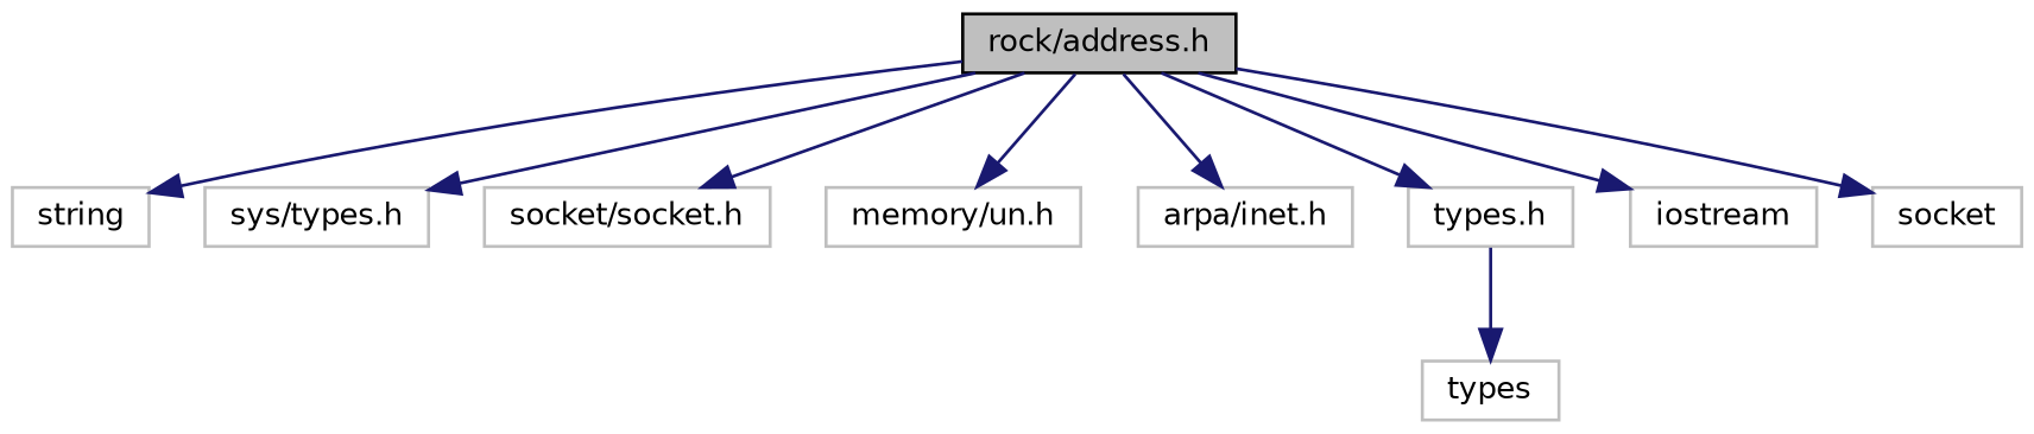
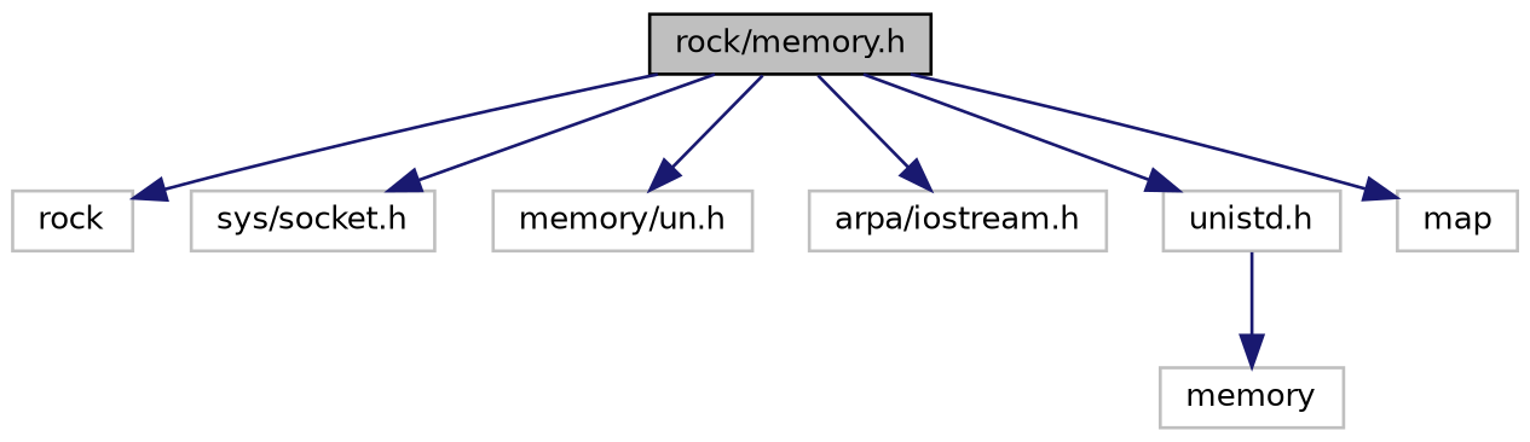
  digraph {
    node [color=grey75 fillcolor=white fontname=Helvetica fontsize=10 shape=record style=filled]
    edge [color=midnightblue fontname=Helvetica fontsize=10 labelfontname=Helvetica labelfontsize=10 style=solid]
-   n1 [color=black fillcolor=grey75 fontcolor=black height=0.2 label="rock/address.h" width=0.4]
-   n2 [height=0.2 label=string width=0.4]
-   n3 [height=0.2 label="sys/types.h" width=0.4]
-   n4 [height=0.2 label="socket/socket.h" width=0.4]
+   n1 [color=black fillcolor=grey75 fontcolor=black height=0.2 label="rock/memory.h" width=0.4]
+   n2 [height=0.2 label=rock width=0.4]
+   n4 [height=0.2 label="sys/socket.h" width=0.4]
    n5 [height=0.2 label="memory/un.h" width=0.4]
-   n6 [height=0.2 label="arpa/inet.h" width=0.4]
-   n7 [height=0.2 label="types.h" width=0.4]
-   n8 [height=0.2 label=iostream width=0.4]
-   n9 [height=0.2 label=socket width=0.4]
-   n10 [height=0.2 label=types width=0.4]
+   n6 [height=0.2 label="arpa/iostream.h" width=0.4]
+   n7 [height=0.2 label="unistd.h" width=0.4]
+   n9 [height=0.2 label=map width=0.4]
+   n10 [height=0.2 label=memory width=0.4]
    n1 -> n2
-   n1 -> n3
    n1 -> n4
    n1 -> n5
    n1 -> n6
    n1 -> n7
-   n1 -> n8
    n1 -> n9
    n7 -> n10
  }
